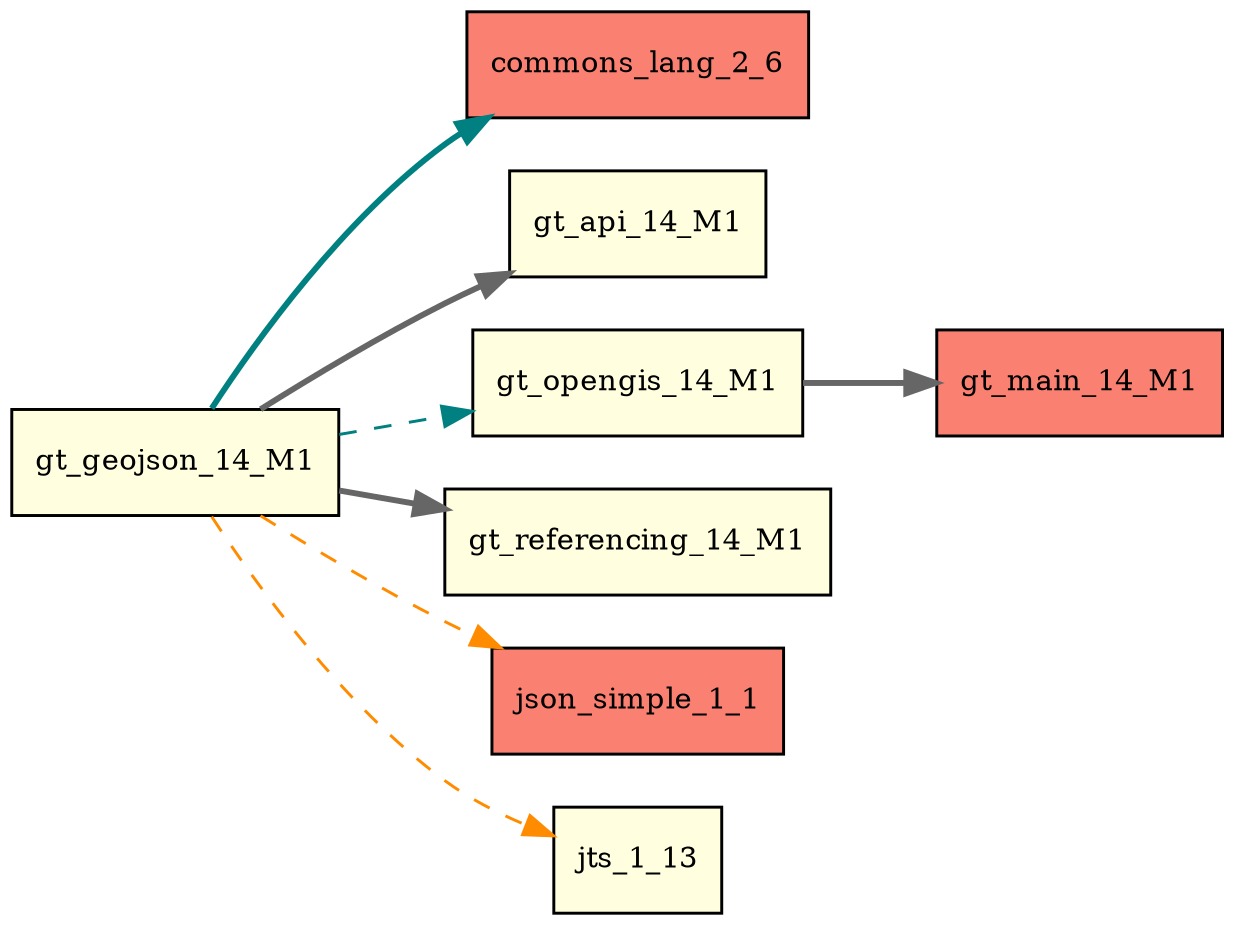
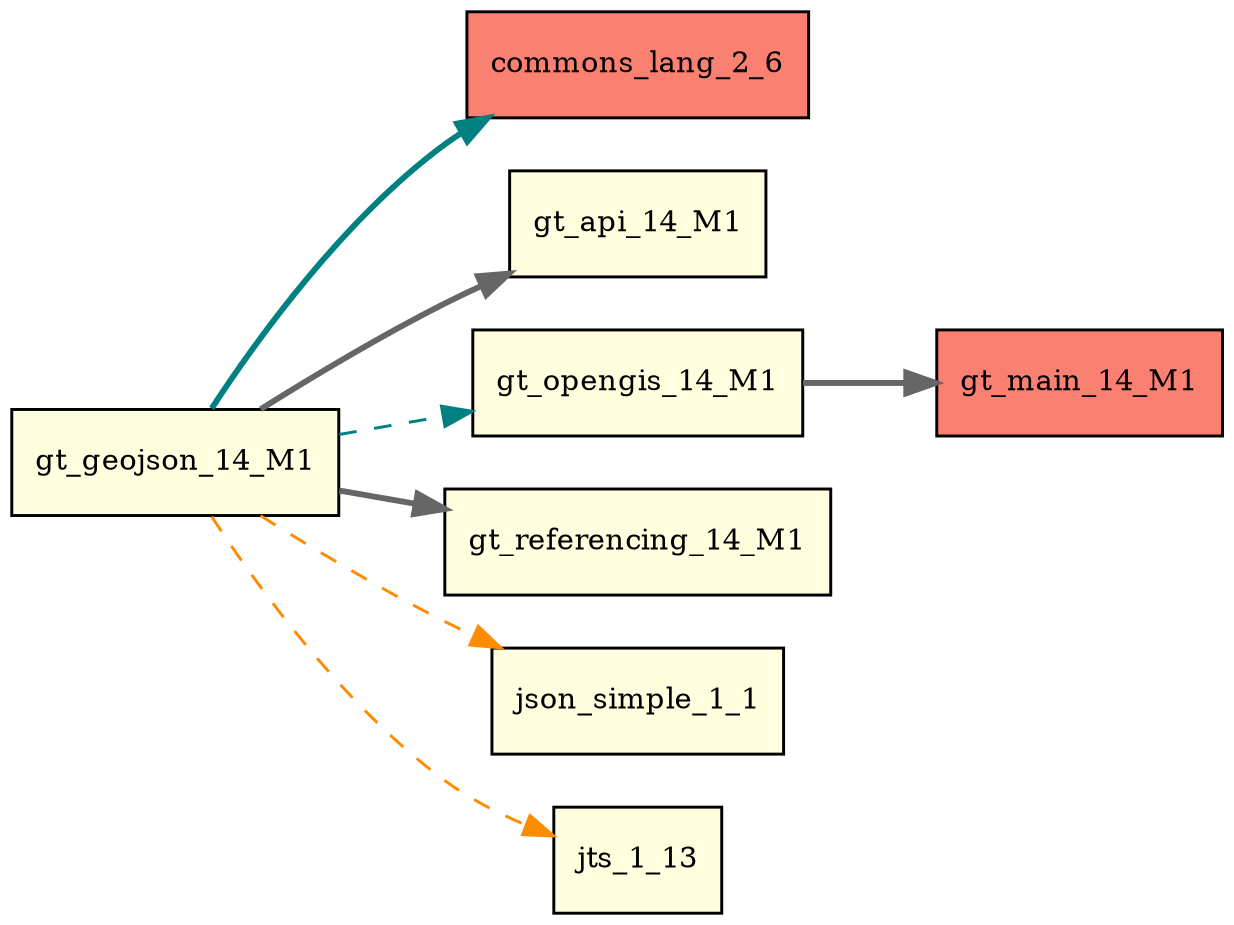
  digraph {
    rankdir=LR
    node [fillcolor=lightyellow fontsize=10.0 shape=box style=filled]
    edge [color=gray40 style=bold]
    commons_lang_2_6 [fillcolor=salmon]
    gt_geojson_14_M1
    gt_api_14_M1
    gt_opengis_14_M1
    gt_referencing_14_M1
-   json_simple_1_1 [fillcolor=salmon]
+   json_simple_1_1
    jts_1_13
    gt_main_14_M1 [fillcolor=salmon]
    gt_geojson_14_M1 -> commons_lang_2_6 [color=teal]
    gt_geojson_14_M1 -> gt_api_14_M1
    gt_geojson_14_M1 -> gt_opengis_14_M1 [color=teal style=dashed]
    gt_geojson_14_M1 -> gt_referencing_14_M1
    gt_geojson_14_M1 -> json_simple_1_1 [color=darkorange style=dashed]
    gt_geojson_14_M1 -> jts_1_13 [color=darkorange style=dashed]
    gt_opengis_14_M1 -> gt_main_14_M1
  }
